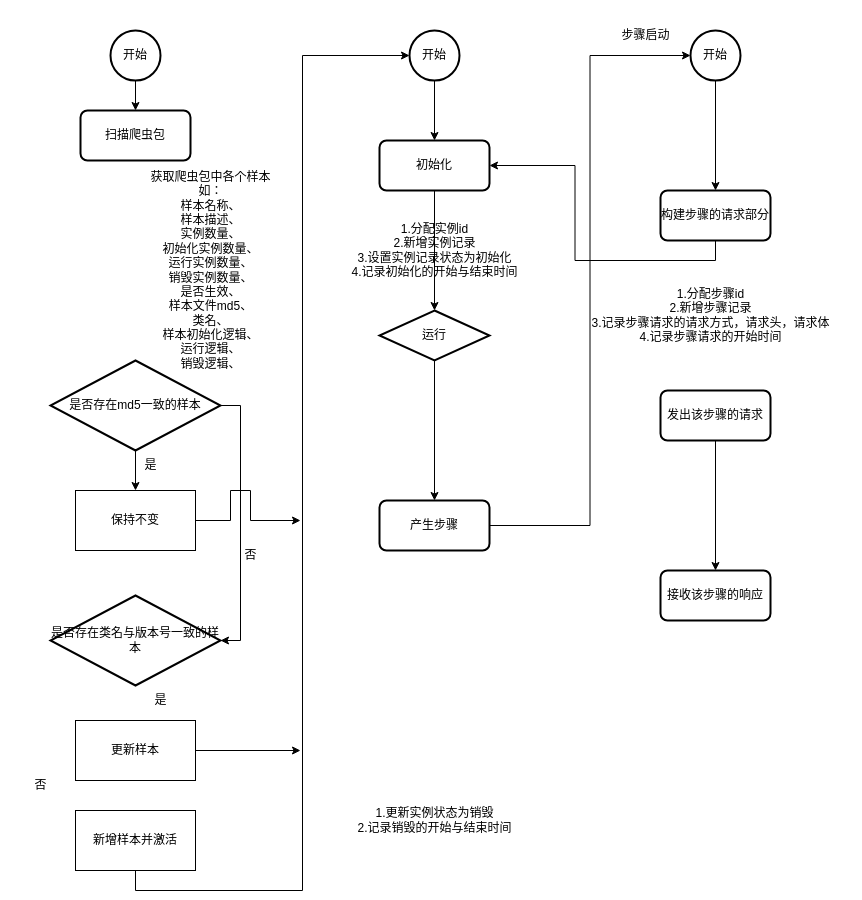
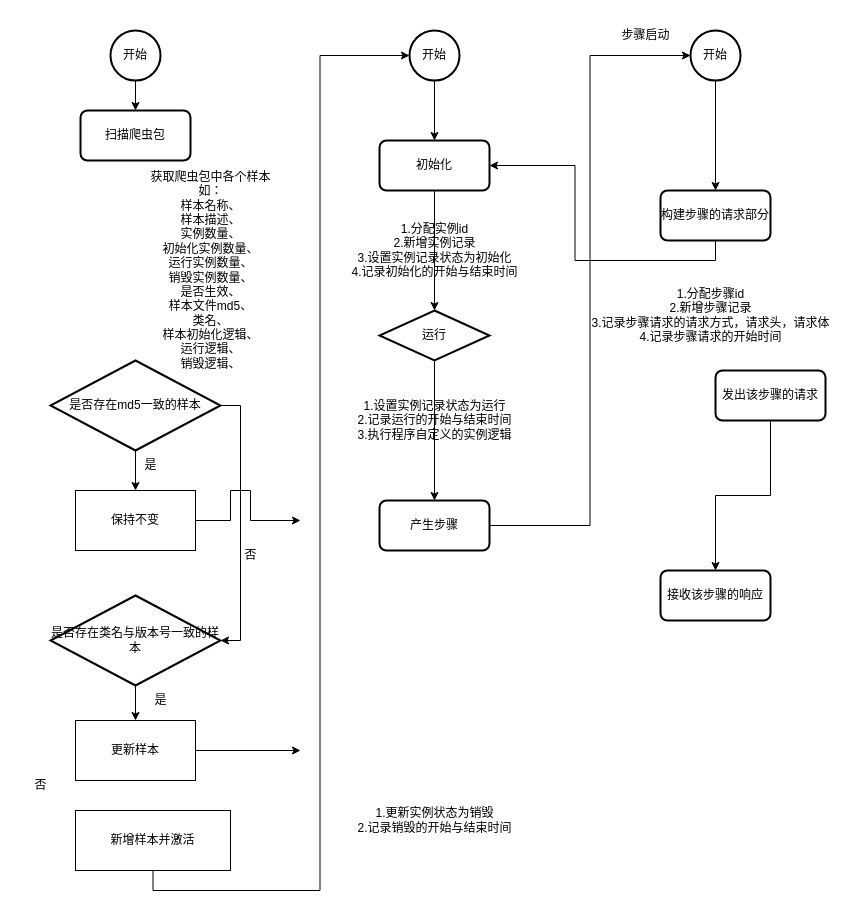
  <mxCell id="0" />
  <mxCell id="1" parent="0" />
  <mxCell id="2" style="edgeStyle=orthogonalEdgeStyle;rounded=0;orthogonalLoop=1;jettySize=auto;html=1;exitX=0.5;exitY=1;exitDx=0;exitDy=0;exitPerimeter=0;entryX=0.5;entryY=0;entryDx=0;entryDy=0;" edge="1" parent="1" source="3" target="22"><mxGeometry relative="1" as="geometry" /></mxCell>
  <mxCell id="3" value="开始" style="strokeWidth=2;html=1;shape=mxgraph.flowchart.start_2;whiteSpace=wrap;" vertex="1" parent="1"><mxGeometry x="110" y="30" width="50" height="50" as="geometry" /></mxCell>
  <mxCell id="4" value="获取爬虫包中各个样本&lt;br&gt;如：&lt;br&gt;样本名称、&lt;br&gt;样本描述、&lt;br&gt;实例数量、&lt;br&gt;初始化实例数量、&lt;br&gt;运行实例数量、&lt;br&gt;销毁实例数量、&lt;br&gt;是否生效、&lt;br&gt;样本文件md5、&lt;br&gt;类名、&lt;br&gt;样本初始化逻辑、&lt;br&gt;运行逻辑、&lt;br&gt;销毁逻辑、" style="text;html=1;align=center;verticalAlign=middle;resizable=0;points=[];autosize=1;strokeColor=none;fillColor=none;" vertex="1" parent="1"><mxGeometry x="140" y="160" width="140" height="220" as="geometry" /></mxCell>
  <mxCell id="5" style="edgeStyle=orthogonalEdgeStyle;rounded=0;orthogonalLoop=1;jettySize=auto;html=1;exitX=0.5;exitY=1;exitDx=0;exitDy=0;exitPerimeter=0;entryX=0.5;entryY=0;entryDx=0;entryDy=0;" edge="1" parent="1" source="7" target="9"><mxGeometry relative="1" as="geometry" /></mxCell>
  <mxCell id="6" style="edgeStyle=orthogonalEdgeStyle;rounded=0;orthogonalLoop=1;jettySize=auto;html=1;exitX=1;exitY=0.5;exitDx=0;exitDy=0;exitPerimeter=0;entryX=1;entryY=0.5;entryDx=0;entryDy=0;entryPerimeter=0;" edge="1" parent="1" source="7" target="12"><mxGeometry relative="1" as="geometry" /></mxCell>
  <mxCell id="7" value="是否存在md5一致的样本" style="strokeWidth=2;html=1;shape=mxgraph.flowchart.decision;whiteSpace=wrap;" vertex="1" parent="1"><mxGeometry x="50" y="360" width="170" height="90" as="geometry" /></mxCell>
  <mxCell id="8" style="edgeStyle=orthogonalEdgeStyle;rounded=0;orthogonalLoop=1;jettySize=auto;html=1;exitX=1;exitY=0.5;exitDx=0;exitDy=0;" edge="1" parent="1" source="9"><mxGeometry relative="1" as="geometry"><mxPoint x="300" y="520" as="targetPoint" /><Array as="points"><mxPoint x="230" y="520" /><mxPoint x="230" y="490" /><mxPoint x="250" y="490" /><mxPoint x="250" y="520" /></Array></mxGeometry></mxCell>
  <mxCell id="9" value="保持不变" style="rounded=0;whiteSpace=wrap;html=1;" vertex="1" parent="1"><mxGeometry x="75" y="490" width="120" height="60" as="geometry" /></mxCell>
  <mxCell id="10" value="是" style="text;html=1;align=center;verticalAlign=middle;resizable=0;points=[];autosize=1;strokeColor=none;fillColor=none;" vertex="1" parent="1"><mxGeometry x="130" y="450" width="40" height="30" as="geometry" /></mxCell>
+ <mxCell id="11" style="edgeStyle=orthogonalEdgeStyle;rounded=0;orthogonalLoop=1;jettySize=auto;html=1;exitX=0.5;exitY=1;exitDx=0;exitDy=0;exitPerimeter=0;entryX=0.5;entryY=0;entryDx=0;entryDy=0;" edge="1" parent="1" source="12" target="15"><mxGeometry relative="1" as="geometry" /></mxCell>
  <mxCell id="12" value="是否存在类名与版本号一致的样本" style="strokeWidth=2;html=1;shape=mxgraph.flowchart.decision;whiteSpace=wrap;" vertex="1" parent="1"><mxGeometry x="50" y="595" width="170" height="90" as="geometry" /></mxCell>
  <mxCell id="13" value="否" style="text;html=1;align=center;verticalAlign=middle;resizable=0;points=[];autosize=1;strokeColor=none;fillColor=none;" vertex="1" parent="1"><mxGeometry x="230" y="540" width="40" height="30" as="geometry" /></mxCell>
  <mxCell id="14" style="edgeStyle=orthogonalEdgeStyle;rounded=0;orthogonalLoop=1;jettySize=auto;html=1;exitX=1;exitY=0.5;exitDx=0;exitDy=0;" edge="1" parent="1" source="15"><mxGeometry relative="1" as="geometry"><mxPoint x="300" y="750" as="targetPoint" /></mxGeometry></mxCell>
  <mxCell id="15" value="更新样本" style="rounded=0;whiteSpace=wrap;html=1;" vertex="1" parent="1"><mxGeometry x="75" y="720" width="120" height="60" as="geometry" /></mxCell>
  <mxCell id="16" value="是" style="text;html=1;align=center;verticalAlign=middle;resizable=0;points=[];autosize=1;strokeColor=none;fillColor=none;" vertex="1" parent="1"><mxGeometry x="140" y="685" width="40" height="30" as="geometry" /></mxCell>
  <mxCell id="17" style="edgeStyle=orthogonalEdgeStyle;rounded=0;orthogonalLoop=1;jettySize=auto;html=1;exitX=0.5;exitY=1;exitDx=0;exitDy=0;entryX=0;entryY=0.5;entryDx=0;entryDy=0;entryPerimeter=0;" edge="1" parent="1" source="18" target="21"><mxGeometry relative="1" as="geometry" /></mxCell>
- <mxCell id="18" value="新增样本并激活" style="rounded=0;whiteSpace=wrap;html=1;" vertex="1" parent="1"><mxGeometry x="75" y="810" width="120" height="60" as="geometry" /></mxCell>
+ <mxCell id="18" value="新增样本并激活" style="rounded=0;whiteSpace=wrap;html=1;" vertex="1" parent="1"><mxGeometry x="75" y="810" width="155" height="60" as="geometry" /></mxCell>
  <mxCell id="19" value="否" style="text;html=1;align=center;verticalAlign=middle;resizable=0;points=[];autosize=1;strokeColor=none;fillColor=none;" vertex="1" parent="1"><mxGeometry y="770" width="40" height="30" as="geometry" x="20" /></mxCell>
  <mxCell id="20" style="edgeStyle=orthogonalEdgeStyle;rounded=0;orthogonalLoop=1;jettySize=auto;html=1;exitX=0.5;exitY=1;exitDx=0;exitDy=0;exitPerimeter=0;entryX=0.5;entryY=0;entryDx=0;entryDy=0;" edge="1" parent="1" source="21" target="24"><mxGeometry relative="1" as="geometry" /></mxCell>
  <mxCell id="21" value="开始" style="strokeWidth=2;html=1;shape=mxgraph.flowchart.start_2;whiteSpace=wrap;" vertex="1" parent="1"><mxGeometry x="409" y="30" width="50" height="50" as="geometry" /></mxCell>
  <mxCell id="22" value="扫描爬虫包" style="rounded=1;whiteSpace=wrap;html=1;absoluteArcSize=1;arcSize=14;strokeWidth=2;" vertex="1" parent="1"><mxGeometry x="80" y="110" width="110" height="50" as="geometry" /></mxCell>
  <mxCell id="23" style="edgeStyle=orthogonalEdgeStyle;rounded=0;orthogonalLoop=1;jettySize=auto;html=1;exitX=0.5;exitY=1;exitDx=0;exitDy=0;entryX=0.5;entryY=0;entryDx=0;entryDy=0;" edge="1" parent="1" source="24" target="26"><mxGeometry relative="1" as="geometry" /></mxCell>
  <mxCell id="24" value="初始化" style="rounded=1;whiteSpace=wrap;html=1;absoluteArcSize=1;arcSize=14;strokeWidth=2;" vertex="1" parent="1"><mxGeometry x="379" y="140" width="110" height="50" as="geometry" /></mxCell>
  <mxCell id="25" style="edgeStyle=orthogonalEdgeStyle;rounded=0;orthogonalLoop=1;jettySize=auto;html=1;exitX=0.5;exitY=1;exitDx=0;exitDy=0;entryX=0.5;entryY=0;entryDx=0;entryDy=0;" edge="1" parent="1" source="26" target="28"><mxGeometry relative="1" as="geometry" /></mxCell>
  <mxCell id="26" value="运行" style="rhombus;whiteSpace=wrap;html=1;absoluteArcSize=1;arcSize=14;strokeWidth=2;" vertex="1" parent="1"><mxGeometry x="379" y="310" width="110" height="50" as="geometry" /></mxCell>
  <mxCell id="27" style="edgeStyle=orthogonalEdgeStyle;rounded=0;orthogonalLoop=1;jettySize=auto;html=1;exitX=1;exitY=0.5;exitDx=0;exitDy=0;entryX=0;entryY=0.5;entryDx=0;entryDy=0;entryPerimeter=0;" edge="1" parent="1" source="28" target="31"><mxGeometry relative="1" as="geometry" /></mxCell>
  <mxCell id="28" value="产生步骤" style="rounded=1;whiteSpace=wrap;html=1;absoluteArcSize=1;arcSize=14;strokeWidth=2;" vertex="1" parent="1"><mxGeometry x="379" y="500" width="110" height="50" as="geometry" /></mxCell>
  <mxCell id="29" value="1.更新实例状态为销毁&lt;br&gt;2.记录销毁的开始与结束时间" style="text;html=1;align=center;verticalAlign=middle;resizable=0;points=[];autosize=1;strokeColor=none;fillColor=none;" vertex="1" parent="1"><mxGeometry x="344" y="800" width="180" height="40" as="geometry" /></mxCell>
  <mxCell id="30" style="edgeStyle=orthogonalEdgeStyle;rounded=0;orthogonalLoop=1;jettySize=auto;html=1;exitX=0.5;exitY=1;exitDx=0;exitDy=0;exitPerimeter=0;entryX=0.5;entryY=0;entryDx=0;entryDy=0;" edge="1" parent="1" source="31" target="34"><mxGeometry relative="1" as="geometry" /></mxCell>
  <mxCell id="31" value="开始" style="strokeWidth=2;html=1;shape=mxgraph.flowchart.start_2;whiteSpace=wrap;" vertex="1" parent="1"><mxGeometry x="690" y="30" width="50" height="50" as="geometry" /></mxCell>
  <mxCell id="32" value="步骤启动" style="text;html=1;align=center;verticalAlign=middle;resizable=0;points=[];autosize=1;strokeColor=none;fillColor=none;" vertex="1" parent="1"><mxGeometry x="610" y="20" width="70" height="30" as="geometry" /></mxCell>
  <mxCell id="33" style="edgeStyle=orthogonalEdgeStyle;rounded=0;orthogonalLoop=1;jettySize=auto;html=1;exitX=0.5;exitY=1;exitDx=0;exitDy=0;" edge="1" parent="1" source="34" target="24"><mxGeometry relative="1" as="geometry" /></mxCell>
  <mxCell id="34" value="构建步骤的请求部分" style="rounded=1;whiteSpace=wrap;html=1;absoluteArcSize=1;arcSize=14;strokeWidth=2;" vertex="1" parent="1"><mxGeometry x="660" y="190" width="110" height="50" as="geometry" /></mxCell>
  <mxCell id="35" value="1.分配步骤id&lt;br&gt;2.新增步骤记录&lt;br&gt;3.记录步骤请求的请求方式，请求头，请求体&lt;br&gt;4.记录步骤请求的开始时间" style="text;html=1;align=center;verticalAlign=middle;resizable=0;points=[];autosize=1;strokeColor=none;fillColor=none;" vertex="1" parent="1"><mxGeometry x="580" y="280" width="260" height="70" as="geometry" /></mxCell>
  <mxCell id="36" value="1.分配实例id&lt;br&gt;2.新增实例记录&lt;br&gt;3.设置实例记录状态为初始化&lt;br&gt;4.记录初始化的开始与结束时间" style="text;html=1;align=center;verticalAlign=middle;resizable=0;points=[];autosize=1;strokeColor=none;fillColor=none;" vertex="1" parent="1"><mxGeometry x="339" y="215" width="190" height="70" as="geometry" /></mxCell>
+ <mxCell id="37" value="1.设置实例记录状态为运行&lt;br&gt;2.记录运行的开始与结束时间&lt;br&gt;3.执行程序自定义的实例逻辑" style="text;html=1;align=center;verticalAlign=middle;resizable=0;points=[];autosize=1;strokeColor=none;fillColor=none;" vertex="1" parent="1"><mxGeometry x="344" y="390" width="180" height="60" as="geometry" /></mxCell>
  <mxCell id="38" style="edgeStyle=orthogonalEdgeStyle;rounded=0;orthogonalLoop=1;jettySize=auto;html=1;exitX=0.5;exitY=1;exitDx=0;exitDy=0;" edge="1" parent="1" source="39" target="40"><mxGeometry relative="1" as="geometry" /></mxCell>
- <mxCell id="39" value="发出该步骤的请求" style="rounded=1;whiteSpace=wrap;html=1;absoluteArcSize=1;arcSize=14;strokeWidth=2;" vertex="1" parent="1"><mxGeometry x="660" y="390" width="110" height="50" as="geometry" /></mxCell>
+ <mxCell id="39" value="发出该步骤的请求" style="rounded=1;whiteSpace=wrap;html=1;absoluteArcSize=1;arcSize=14;strokeWidth=2;" vertex="1" parent="1"><mxGeometry x="715" y="370" width="110" height="50" as="geometry" /></mxCell>
  <mxCell id="40" value="接收该步骤的响应" style="rounded=1;whiteSpace=wrap;html=1;absoluteArcSize=1;arcSize=14;strokeWidth=2;" vertex="1" parent="1"><mxGeometry x="660" y="570" width="110" height="50" as="geometry" /></mxCell>
